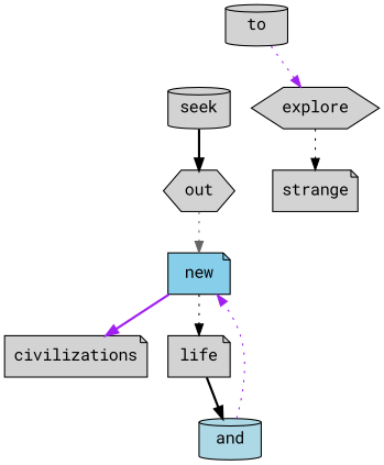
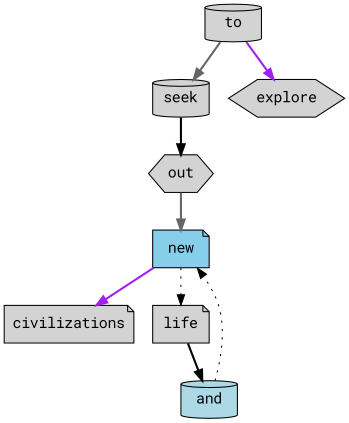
  digraph {
    fontname="Roboto Mono"
    node [fillcolor=lightgrey fontname="Roboto Mono" shape=note style=filled]
    edge [color=black fontname="Roboto Mono" style=bold]
    to [shape=cylinder]
    seek [shape=cylinder]
    out [shape=hexagon]
    explore [shape=hexagon]
    new [fillcolor=skyblue]
    civilizations
    life
    and [fillcolor=lightblue shape=cylinder]
-   strange
    subgraph sub_1 {
      to
      seek
      out
    }
-   to -> explore [color=purple style=dotted]
+   to -> seek [color=gray40]
+   to -> explore [color=purple]
    seek -> out
-   out -> new [color=gray40 style=dotted]
-   explore -> strange [style=dotted]
+   out -> new [color=gray40]
    new -> civilizations [color=purple]
    new -> life [style=dotted]
    life -> and
-   and -> new [color=purple style=dotted]
+   and -> new [style=dotted]
  }
